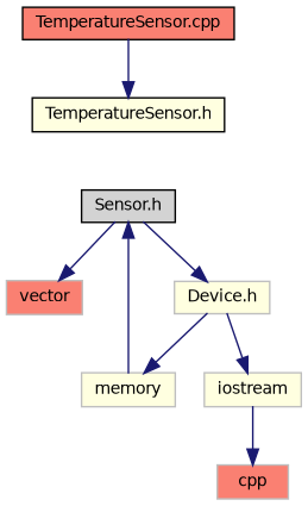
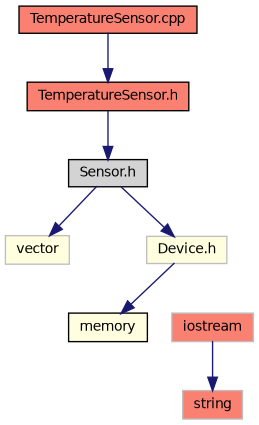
  digraph {
    node [color=grey75 fillcolor=salmon fontname=Helvetica fontsize=10 shape=record style=filled]
    edge [color=midnightblue fontname=Helvetica fontsize=10 labelfontname=Helvetica labelfontsize=10 style=solid]
    n1 [color=black fontcolor=black height=0.2 label="TemperatureSensor.cpp" width=0.4]
-   n2 [color=black fillcolor=lightyellow height=0.2 label="TemperatureSensor.h" width=0.4]
+   n2 [color=black height=0.2 label="TemperatureSensor.h" width=0.4]
    n3 [color=black fillcolor=lightgrey height=0.2 label="Sensor.h" width=0.4]
-   n4 [height=0.2 label=vector width=0.4]
+   n4 [fillcolor=lightyellow height=0.2 label=vector width=0.4]
    n5 [fillcolor=lightyellow height=0.2 label="Device.h" width=0.4]
-   n6 [fillcolor=lightyellow height=0.2 label=memory width=0.4]
-   n7 [fillcolor=lightyellow height=0.2 label=iostream width=0.4]
-   n8 [height=0.2 label=cpp width=0.4]
+   n6 [color=black fillcolor=lightyellow height=0.2 label=memory width=0.4]
+   n7 [height=0.2 label=iostream width=0.4]
+   n8 [height=0.2 label=string width=0.4]
    n1 -> n2
-   n6 -> n3
+   n2 -> n3
    n3 -> n4
    n3 -> n5
    n5 -> n6
-   n5 -> n7
    n7 -> n8
  }
